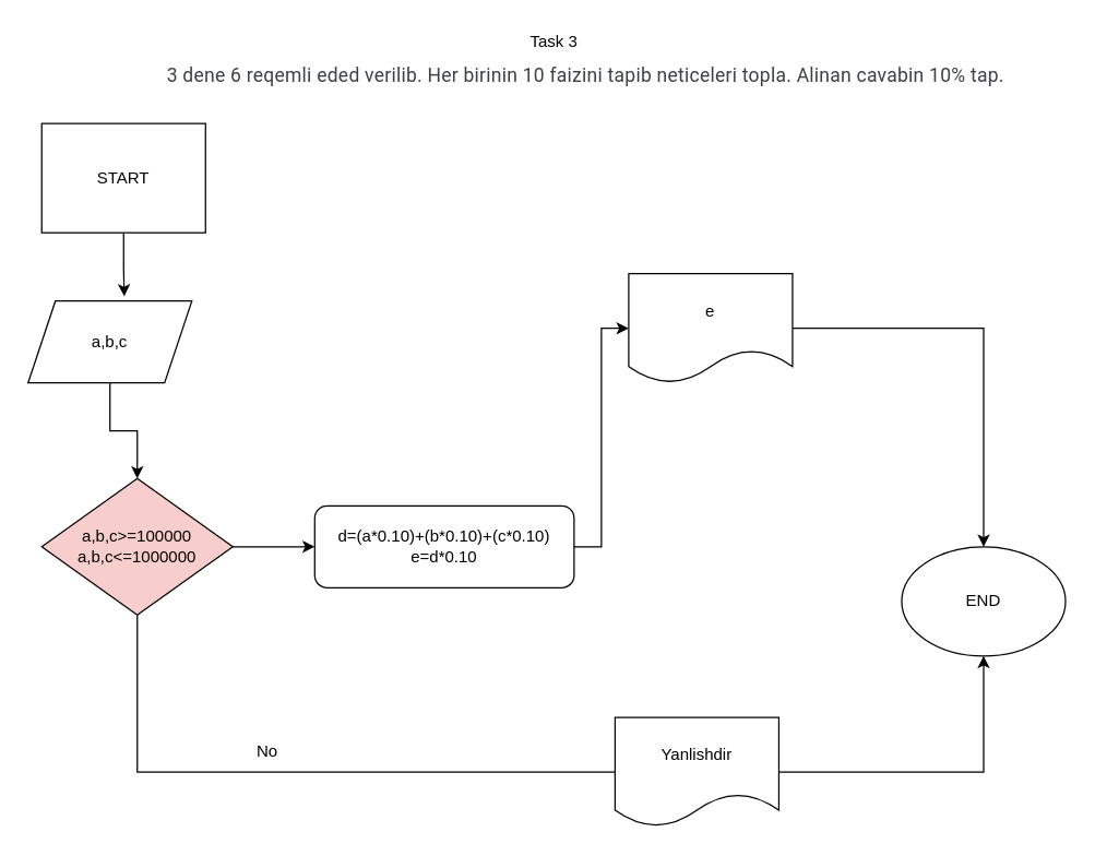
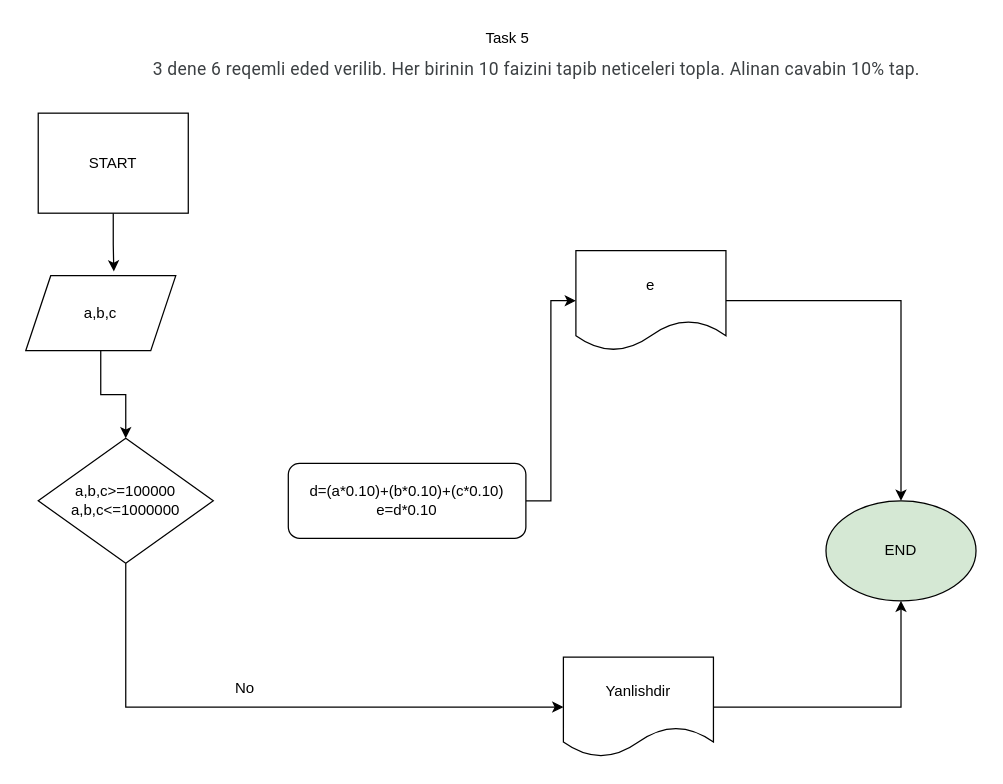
  <mxCell id="0" />
  <mxCell id="1" parent="0" />
- <mxCell id="2" value="Task 3" style="text;html=1;align=center;verticalAlign=middle;resizable=0;points=[];autosize=1;strokeColor=none;fillColor=none;" parent="1" vertex="1"><mxGeometry x="380" width="50" height="20" as="geometry" y="20" /></mxCell>
+ <mxCell id="2" value="Task 5" style="text;html=1;align=center;verticalAlign=middle;resizable=0;points=[];autosize=1;strokeColor=none;fillColor=none;" parent="1" vertex="1"><mxGeometry x="380" width="50" height="20" as="geometry" y="20" /></mxCell>
  <mxCell id="3" value="&lt;span style=&quot;color: rgb(60 , 64 , 67) ; font-family: &amp;#34;roboto&amp;#34; , &amp;#34;arial&amp;#34; , sans-serif ; font-size: 14px ; font-style: normal ; font-weight: 400 ; letter-spacing: 0.2px ; text-indent: 0px ; text-transform: none ; word-spacing: 0px ; display: inline ; float: none&quot;&gt;3 dene 6 reqemli eded verilib. Her birinin 10 faizini tapib neticeleri topla. Alinan cavabin 10% tap.&lt;/span&gt;" style="text;whiteSpace=wrap;html=1;" parent="1" vertex="1"><mxGeometry x="120" y="40" width="650" height="40" as="geometry" /></mxCell>
  <mxCell id="4" style="edgeStyle=orthogonalEdgeStyle;rounded=0;orthogonalLoop=1;jettySize=auto;html=1;exitX=0.5;exitY=1;exitDx=0;exitDy=0;entryX=0.587;entryY=-0.057;entryDx=0;entryDy=0;entryPerimeter=0;" parent="1" source="5" target="8" edge="1"><mxGeometry relative="1" as="geometry" /></mxCell>
  <mxCell id="5" value="START" style="whiteSpace=wrap;html=1;rounded=0;" parent="1" vertex="1"><mxGeometry x="30" y="90" width="120" height="80" as="geometry" /></mxCell>
- <mxCell id="6" value="END" style="ellipse;whiteSpace=wrap;html=1;" parent="1" vertex="1"><mxGeometry x="660" y="400" width="120" height="80" as="geometry" /></mxCell>
+ <mxCell id="6" value="END" style="ellipse;whiteSpace=wrap;html=1;fillColor=#d5e8d4;" parent="1" vertex="1"><mxGeometry x="660" y="400" width="120" height="80" as="geometry" /></mxCell>
  <mxCell id="7" style="edgeStyle=orthogonalEdgeStyle;rounded=0;orthogonalLoop=1;jettySize=auto;html=1;exitX=0.5;exitY=1;exitDx=0;exitDy=0;entryX=0.5;entryY=0;entryDx=0;entryDy=0;" parent="1" source="8" target="11" edge="1"><mxGeometry relative="1" as="geometry" /></mxCell>
  <mxCell id="8" value="a,b,c" style="shape=parallelogram;perimeter=parallelogramPerimeter;whiteSpace=wrap;html=1;fixedSize=1;" parent="1" vertex="1"><mxGeometry x="20" y="220" width="120" height="60" as="geometry" /></mxCell>
- <mxCell id="9" style="edgeStyle=orthogonalEdgeStyle;rounded=0;orthogonalLoop=1;jettySize=auto;html=1;exitX=1;exitY=0.5;exitDx=0;exitDy=0;entryX=0;entryY=0.5;entryDx=0;entryDy=0;" edge="1" parent="1" source="11" target="13"><mxGeometry relative="1" as="geometry" /></mxCell>
- <mxCell id="10" style="edgeStyle=orthogonalEdgeStyle;rounded=0;orthogonalLoop=1;jettySize=auto;html=1;exitX=0.5;exitY=1;exitDx=0;exitDy=0;entryX=0;entryY=0.5;entryDx=0;entryDy=0;endArrow=none;" edge="1" parent="1" source="11" target="17"><mxGeometry relative="1" as="geometry" /></mxCell>
- <mxCell id="11" value="a,b,c&amp;gt;=100000&lt;br&gt;a,b,c&amp;lt;=1000000" style="rhombus;whiteSpace=wrap;html=1;fillColor=#f8cecc;" parent="1" vertex="1"><mxGeometry x="30" y="350" width="140" height="100" as="geometry" /></mxCell>
+ <mxCell id="10" style="edgeStyle=orthogonalEdgeStyle;rounded=0;orthogonalLoop=1;jettySize=auto;html=1;exitX=0.5;exitY=1;exitDx=0;exitDy=0;entryX=0;entryY=0.5;entryDx=0;entryDy=0;" edge="1" parent="1" source="11" target="17"><mxGeometry relative="1" as="geometry" /></mxCell>
+ <mxCell id="11" value="a,b,c&amp;gt;=100000&lt;br&gt;a,b,c&amp;lt;=1000000" style="rhombus;whiteSpace=wrap;html=1;" parent="1" vertex="1"><mxGeometry x="30" y="350" width="140" height="100" as="geometry" /></mxCell>
  <mxCell id="12" style="edgeStyle=orthogonalEdgeStyle;rounded=0;orthogonalLoop=1;jettySize=auto;html=1;exitX=1;exitY=0.5;exitDx=0;exitDy=0;entryX=0;entryY=0.5;entryDx=0;entryDy=0;" parent="1" source="13" target="15" edge="1"><mxGeometry relative="1" as="geometry" /></mxCell>
  <mxCell id="13" value="d=(a*0.10)+(b*0.10)+(c*0.10)&lt;br&gt;e=d*0.10" style="whiteSpace=wrap;html=1;rounded=1;" parent="1" vertex="1"><mxGeometry x="230" y="370" width="190" height="60" as="geometry" /></mxCell>
  <mxCell id="14" style="edgeStyle=orthogonalEdgeStyle;rounded=0;orthogonalLoop=1;jettySize=auto;html=1;exitX=1;exitY=0.5;exitDx=0;exitDy=0;entryX=0.5;entryY=0;entryDx=0;entryDy=0;" parent="1" source="15" target="6" edge="1"><mxGeometry relative="1" as="geometry" /></mxCell>
  <mxCell id="15" value="e" style="shape=document;whiteSpace=wrap;html=1;boundedLbl=1;" parent="1" vertex="1"><mxGeometry x="460" y="200" width="120" height="80" as="geometry" /></mxCell>
  <mxCell id="16" style="edgeStyle=orthogonalEdgeStyle;rounded=0;orthogonalLoop=1;jettySize=auto;html=1;exitX=1;exitY=0.5;exitDx=0;exitDy=0;entryX=0.5;entryY=1;entryDx=0;entryDy=0;" edge="1" parent="1" source="17" target="6"><mxGeometry relative="1" as="geometry" /></mxCell>
  <mxCell id="17" value="Yanlishdir" style="shape=document;whiteSpace=wrap;html=1;boundedLbl=1;" parent="1" vertex="1"><mxGeometry x="450" y="525" width="120" height="80" as="geometry" /></mxCell>
  <mxCell id="18" value="No" style="text;html=1;align=center;verticalAlign=middle;resizable=0;points=[];autosize=1;strokeColor=none;fillColor=none;" parent="1" vertex="1"><mxGeometry x="180" y="540" width="30" height="20" as="geometry" /></mxCell>
